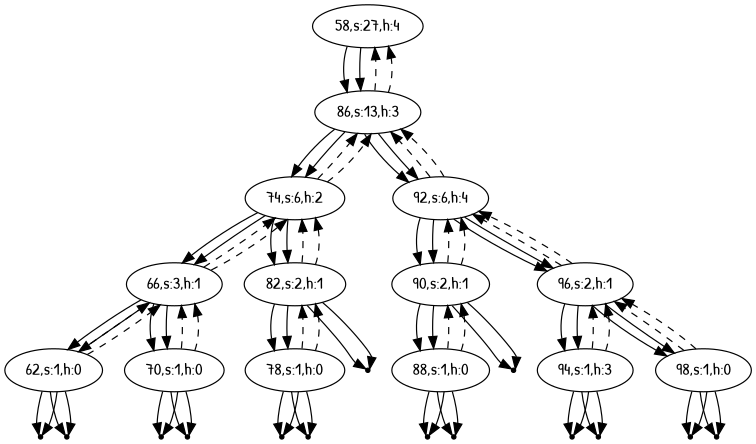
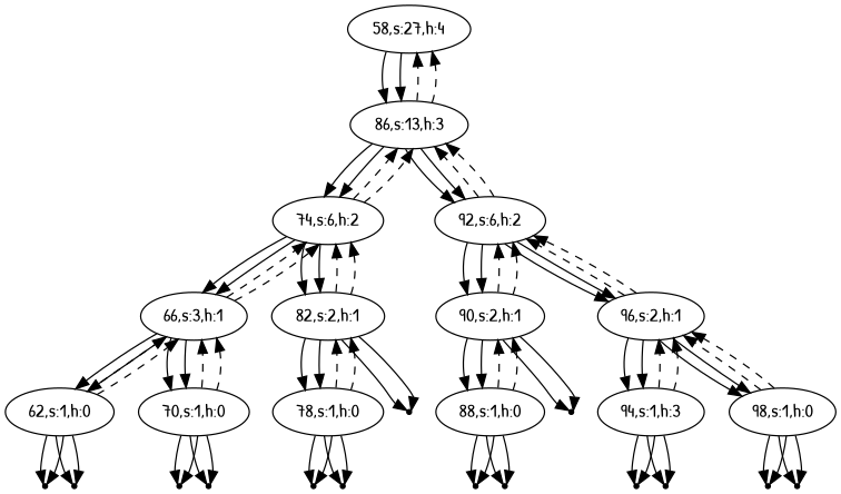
  digraph {
    fontname="Patrick Hand"
    node [fontname="Patrick Hand"]
    edge [fontname="Patrick Hand"]
    n1 [label="58,s:27,h:4"]
    n2 [label="86,s:13,h:3"]
    n3 [label="74,s:6,h:2"]
-   n4 [label="92,s:6,h:4"]
+   n4 [label="92,s:6,h:2"]
    nulll62 [shape=point]
    n6 [label="62,s:1,h:0"]
    n7 [label="66,s:3,h:1"]
    nullr62 [shape=point]
    n9 [label="70,s:1,h:0"]
    n10 [label="82,s:2,h:1"]
    nulll70 [shape=point]
    nullr70 [shape=point]
    n13 [label="78,s:1,h:0"]
    nullr82 [shape=point]
    n15 [label="90,s:2,h:1"]
    n16 [label="96,s:2,h:1"]
    nulll78 [shape=point]
    nullr78 [shape=point]
    nulll88 [shape=point]
    n20 [label="88,s:1,h:0"]
    nullr88 [shape=point]
    nullr90 [shape=point]
    n23 [label="94,s:1,h:3"]
    n24 [label="98,s:1,h:0"]
    nulll94 [shape=point]
    nullr94 [shape=point]
    nulll98 [shape=point]
    nullr98 [shape=point]
    subgraph sub_1 {
      rank=same
      n1
    }
    n1 -> n2
    n1 -> n2
    n2 -> n1 [style=dashed]
    n2 -> n1 [style=dashed]
    n2 -> n3
    n2 -> n3
    n2 -> n4
    n2 -> n4
    n3 -> n2 [style=dashed]
    n3 -> n2 [style=dashed]
    n3 -> n7
    n3 -> n7
    n3 -> n10
    n3 -> n10
    n4 -> n2 [style=dashed]
    n4 -> n2 [style=dashed]
    n4 -> n15
    n4 -> n15
    n4 -> n16
    n4 -> n16
    n6 -> nulll62
    n6 -> nulll62
    n6 -> n7 [style=dashed]
    n6 -> n7 [style=dashed]
    n6 -> nullr62
    n6 -> nullr62
    n7 -> n3 [style=dashed]
    n7 -> n3 [style=dashed]
    n7 -> n6
    n7 -> n6
    n7 -> n9
    n7 -> n9
    n9 -> n7 [style=dashed]
    n9 -> n7 [style=dashed]
    n9 -> nulll70
    n9 -> nulll70
    n9 -> nullr70
    n9 -> nullr70
    n10 -> n3 [style=dashed]
    n10 -> n3 [style=dashed]
    n10 -> n13
    n10 -> n13
    n10 -> nullr82
    n10 -> nullr82
    n13 -> n10 [style=dashed]
    n13 -> n10 [style=dashed]
    n13 -> nulll78
    n13 -> nulll78
    n13 -> nullr78
    n13 -> nullr78
    n15 -> n4 [style=dashed]
    n15 -> n4 [style=dashed]
    n15 -> n20
    n15 -> n20
    n15 -> nullr90
    n15 -> nullr90
    n16 -> n4 [style=dashed]
    n16 -> n4 [style=dashed]
    n16 -> n23
    n16 -> n23
    n16 -> n24
    n16 -> n24
    n20 -> n15 [style=dashed]
    n20 -> n15 [style=dashed]
    n20 -> nulll88
    n20 -> nulll88
    n20 -> nullr88
    n20 -> nullr88
    n23 -> n16 [style=dashed]
    n23 -> n16 [style=dashed]
    n23 -> nulll94
    n23 -> nulll94
    n23 -> nullr94
    n23 -> nullr94
    n24 -> n16 [style=dashed]
    n24 -> n16 [style=dashed]
    n24 -> nulll98
    n24 -> nulll98
    n24 -> nullr98
    n24 -> nullr98
  }
